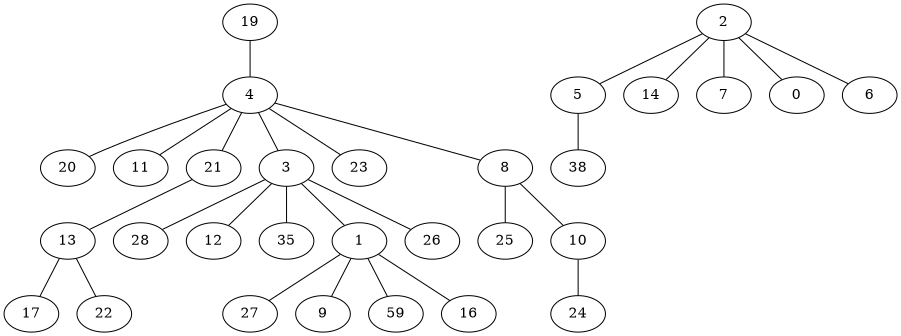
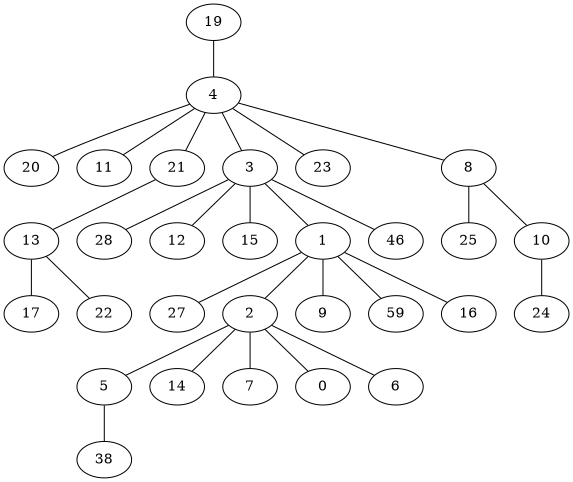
  graph {
    19
    4
    20
    11
    21
    3
    23
    8
    13
    17
    22
    28
    12
-   15 [label=35]
+   15
    1
-   26
+   26 [label=46]
    25
    10
    27
    2
    9
    n22 [label=59]
    16
    5
    14
    7
    0
    6
    n29 [label=38]
    24
    19 -- 4
    4 -- 20
    4 -- 11
    4 -- 21
    4 -- 3
    4 -- 23
    4 -- 8
    21 -- 13
    3 -- 28
    3 -- 12
    3 -- 15
    3 -- 1
    3 -- 26
    8 -- 25
    8 -- 10
    13 -- 17
    13 -- 22
    1 -- 27
+   1 -- 2
    1 -- 9
    1 -- n22
    1 -- 16
    10 -- 24
    2 -- 5
    2 -- 14
    2 -- 7
    2 -- 0
    2 -- 6
    5 -- n29
  }
